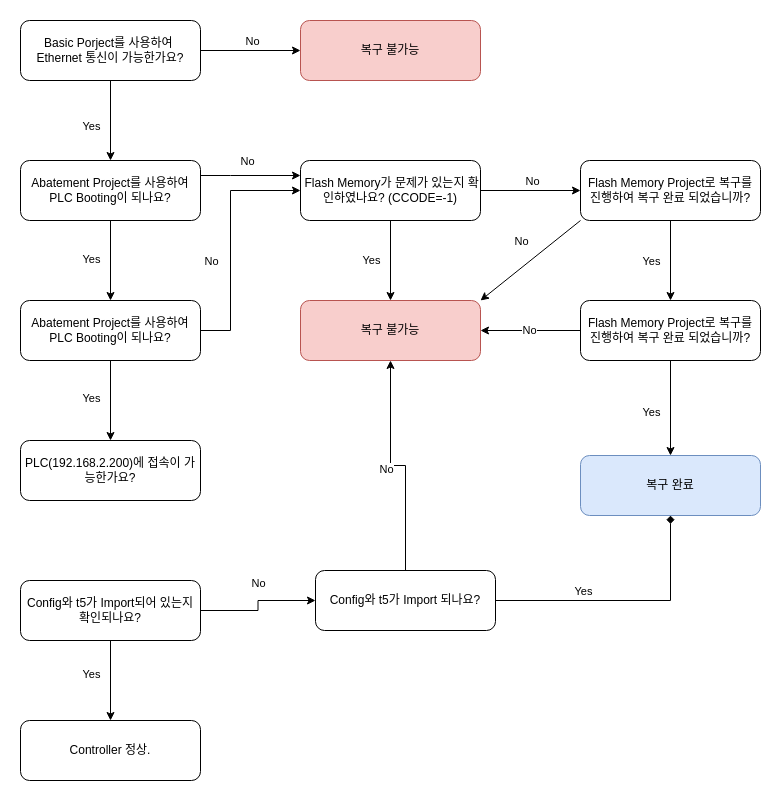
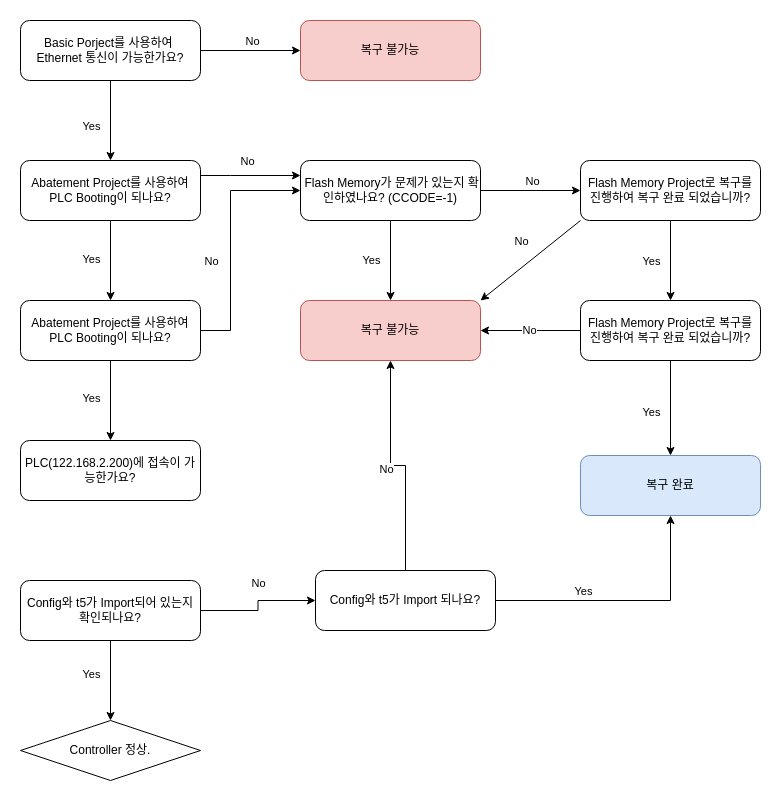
  <mxCell id="0" />
  <mxCell id="1" parent="0" />
  <mxCell id="2" style="edgeStyle=orthogonalEdgeStyle;rounded=0;orthogonalLoop=1;jettySize=auto;html=1;entryX=0;entryY=0.5;entryDx=0;entryDy=0;" edge="1" parent="1" source="6" target="7"><mxGeometry relative="1" as="geometry" /></mxCell>
  <mxCell id="3" value="No" style="edgeLabel;html=1;align=center;verticalAlign=middle;resizable=0;points=[];" vertex="1" connectable="0" parent="2"><mxGeometry x="-0.305" y="-2" relative="1" as="geometry"><mxPoint x="16" y="-12" as="offset" /></mxGeometry></mxCell>
  <mxCell id="4" value="" style="edgeStyle=orthogonalEdgeStyle;rounded=0;orthogonalLoop=1;jettySize=auto;html=1;" edge="1" parent="1" source="6" target="12"><mxGeometry relative="1" as="geometry" /></mxCell>
  <mxCell id="5" value="Yes" style="edgeLabel;html=1;align=center;verticalAlign=middle;resizable=0;points=[];" vertex="1" connectable="0" parent="4"><mxGeometry x="0.131" y="-1" relative="1" as="geometry"><mxPoint x="-19" as="offset" /></mxGeometry></mxCell>
  <mxCell id="6" value="Basic Porject를 사용하여&amp;nbsp; Ethernet 통신이 가능한가요?" style="rounded=1;whiteSpace=wrap;html=1;fontSize=12;glass=0;strokeWidth=1;shadow=0;" parent="1" vertex="1"><mxGeometry x="20" y="20" width="180" height="60" as="geometry" /></mxCell>
  <mxCell id="7" value="복구 불가능" style="rounded=1;whiteSpace=wrap;html=1;fillColor=#f8cecc;strokeColor=#b85450;" vertex="1" parent="1"><mxGeometry x="300" y="20" width="180" height="60" as="geometry" /></mxCell>
  <mxCell id="8" value="" style="edgeStyle=orthogonalEdgeStyle;rounded=0;orthogonalLoop=1;jettySize=auto;html=1;" edge="1" parent="1" source="12" target="22"><mxGeometry relative="1" as="geometry" /></mxCell>
  <mxCell id="9" value="Yes" style="edgeLabel;html=1;align=center;verticalAlign=middle;resizable=0;points=[];" vertex="1" connectable="0" parent="8"><mxGeometry x="-0.041" y="-1" relative="1" as="geometry"><mxPoint x="-19" as="offset" /></mxGeometry></mxCell>
  <mxCell id="10" style="edgeStyle=orthogonalEdgeStyle;rounded=0;orthogonalLoop=1;jettySize=auto;html=1;entryX=0;entryY=0.25;entryDx=0;entryDy=0;" edge="1" parent="1" source="12" target="17"><mxGeometry relative="1" as="geometry"><Array as="points"><mxPoint x="230" y="175" /><mxPoint x="230" y="175" /></Array></mxGeometry></mxCell>
  <mxCell id="11" value="No" style="edgeLabel;html=1;align=center;verticalAlign=middle;resizable=0;points=[];" vertex="1" connectable="0" parent="10"><mxGeometry x="-0.077" y="1" relative="1" as="geometry"><mxPoint y="-14" as="offset" /></mxGeometry></mxCell>
  <mxCell id="12" value="Abatement Project를 사용하여 PLC Booting이 되나요?" style="rounded=1;whiteSpace=wrap;html=1;" vertex="1" parent="1"><mxGeometry x="20" y="160" width="180" height="60" as="geometry" /></mxCell>
  <mxCell id="13" value="" style="edgeStyle=orthogonalEdgeStyle;rounded=0;orthogonalLoop=1;jettySize=auto;html=1;" edge="1" parent="1" source="17" target="23"><mxGeometry relative="1" as="geometry" /></mxCell>
  <mxCell id="14" value="Yes" style="edgeLabel;html=1;align=center;verticalAlign=middle;resizable=0;points=[];" vertex="1" connectable="0" parent="13"><mxGeometry x="-0.026" y="-3" relative="1" as="geometry"><mxPoint x="-17" as="offset" /></mxGeometry></mxCell>
  <mxCell id="15" value="" style="edgeStyle=orthogonalEdgeStyle;rounded=0;orthogonalLoop=1;jettySize=auto;html=1;" edge="1" parent="1" source="17" target="29"><mxGeometry relative="1" as="geometry" /></mxCell>
  <mxCell id="16" value="No" style="edgeLabel;html=1;align=center;verticalAlign=middle;resizable=0;points=[];" vertex="1" connectable="0" parent="15"><mxGeometry x="0.151" y="-2" relative="1" as="geometry"><mxPoint x="-7" y="-12" as="offset" /></mxGeometry></mxCell>
  <mxCell id="17" value="&amp;nbsp;Flash Memory가 문제가 있는지 확인하였나요? (CCODE=-1)" style="rounded=1;whiteSpace=wrap;html=1;" vertex="1" parent="1"><mxGeometry x="300" y="160" width="180" height="60" as="geometry" /></mxCell>
  <mxCell id="18" value="" style="edgeStyle=orthogonalEdgeStyle;rounded=0;orthogonalLoop=1;jettySize=auto;html=1;" edge="1" parent="1" source="22" target="24"><mxGeometry relative="1" as="geometry" /></mxCell>
  <mxCell id="19" value="Yes" style="edgeLabel;html=1;align=center;verticalAlign=middle;resizable=0;points=[];" vertex="1" connectable="0" parent="18"><mxGeometry x="-0.082" relative="1" as="geometry"><mxPoint x="-20" as="offset" /></mxGeometry></mxCell>
  <mxCell id="20" style="edgeStyle=orthogonalEdgeStyle;rounded=0;orthogonalLoop=1;jettySize=auto;html=1;entryX=0;entryY=0.5;entryDx=0;entryDy=0;" edge="1" parent="1" source="22" target="17"><mxGeometry relative="1" as="geometry"><Array as="points"><mxPoint x="230" y="330" /><mxPoint x="230" y="190" /></Array></mxGeometry></mxCell>
  <mxCell id="21" value="No" style="edgeLabel;html=1;align=center;verticalAlign=middle;resizable=0;points=[];" vertex="1" connectable="0" parent="20"><mxGeometry x="-0.128" y="-1" relative="1" as="geometry"><mxPoint x="-21" y="5" as="offset" /></mxGeometry></mxCell>
  <mxCell id="22" value="Abatement Project를 사용하여 PLC Booting이 되나요?" style="rounded=1;whiteSpace=wrap;html=1;" vertex="1" parent="1"><mxGeometry x="20" y="300" width="180" height="60" as="geometry" /></mxCell>
  <mxCell id="23" value="복구 불가능" style="rounded=1;whiteSpace=wrap;html=1;fillColor=#f8cecc;strokeColor=#b85450;" vertex="1" parent="1"><mxGeometry x="300" y="300" width="180" height="60" as="geometry" /></mxCell>
- <mxCell id="24" value="PLC(192.168.2.200)에 접속이 가능한가요?" style="rounded=1;whiteSpace=wrap;html=1;" vertex="1" parent="1"><mxGeometry x="20" y="440" width="180" height="60" as="geometry" /></mxCell>
+ <mxCell id="24" value="PLC(122.168.2.200)에 접속이 가능한가요?" style="rounded=1;whiteSpace=wrap;html=1;" vertex="1" parent="1"><mxGeometry x="20" y="440" width="180" height="60" as="geometry" /></mxCell>
  <mxCell id="25" value="" style="edgeStyle=orthogonalEdgeStyle;rounded=0;orthogonalLoop=1;jettySize=auto;html=1;" edge="1" parent="1" source="29" target="34"><mxGeometry relative="1" as="geometry" /></mxCell>
  <mxCell id="26" value="Yes" style="edgeLabel;html=1;align=center;verticalAlign=middle;resizable=0;points=[];" vertex="1" connectable="0" parent="25"><mxGeometry x="0.244" y="-2" relative="1" as="geometry"><mxPoint x="-18" y="-10" as="offset" /></mxGeometry></mxCell>
  <mxCell id="27" style="rounded=0;orthogonalLoop=1;jettySize=auto;html=1;entryX=1;entryY=0;entryDx=0;entryDy=0;exitX=0;exitY=1;exitDx=0;exitDy=0;" edge="1" parent="1" source="29" target="23"><mxGeometry relative="1" as="geometry" /></mxCell>
  <mxCell id="28" value="No" style="edgeLabel;html=1;align=center;verticalAlign=middle;resizable=0;points=[];" vertex="1" connectable="0" parent="27"><mxGeometry x="-0.14" y="-3" relative="1" as="geometry"><mxPoint x="-15" y="-12" as="offset" /></mxGeometry></mxCell>
  <mxCell id="29" value="Flash Memory Project로 복구를 진행하여 복구 완료 되었습니까?" style="rounded=1;whiteSpace=wrap;html=1;" vertex="1" parent="1"><mxGeometry x="580" y="160" width="180" height="60" as="geometry" /></mxCell>
  <mxCell id="30" value="" style="edgeStyle=orthogonalEdgeStyle;rounded=0;orthogonalLoop=1;jettySize=auto;html=1;" edge="1" parent="1" source="34" target="35"><mxGeometry relative="1" as="geometry" /></mxCell>
  <mxCell id="31" value="Yes" style="edgeLabel;html=1;align=center;verticalAlign=middle;resizable=0;points=[];" vertex="1" connectable="0" parent="30"><mxGeometry x="0.078" relative="1" as="geometry"><mxPoint x="-20" as="offset" /></mxGeometry></mxCell>
  <mxCell id="32" style="edgeStyle=orthogonalEdgeStyle;rounded=0;orthogonalLoop=1;jettySize=auto;html=1;entryX=1;entryY=0.5;entryDx=0;entryDy=0;" edge="1" parent="1" source="34" target="23"><mxGeometry relative="1" as="geometry" /></mxCell>
  <mxCell id="33" value="No" style="edgeLabel;html=1;align=center;verticalAlign=middle;resizable=0;points=[];" vertex="1" connectable="0" parent="32"><mxGeometry x="0.043" y="-1" relative="1" as="geometry"><mxPoint as="offset" /></mxGeometry></mxCell>
  <mxCell id="34" value="Flash Memory Project로 복구를 진행하여 복구 완료 되었습니까?" style="rounded=1;whiteSpace=wrap;html=1;" vertex="1" parent="1"><mxGeometry x="580" y="300" width="180" height="60" as="geometry" /></mxCell>
  <mxCell id="35" value="복구 완료" style="rounded=1;whiteSpace=wrap;html=1;fillColor=#dae8fc;strokeColor=#6c8ebf;" vertex="1" parent="1"><mxGeometry x="580" y="455" width="180" height="60" as="geometry" /></mxCell>
  <mxCell id="36" value="" style="edgeStyle=orthogonalEdgeStyle;rounded=0;orthogonalLoop=1;jettySize=auto;html=1;" edge="1" parent="1" source="40" target="41"><mxGeometry relative="1" as="geometry" /></mxCell>
  <mxCell id="37" value="Yes" style="edgeLabel;html=1;align=center;verticalAlign=middle;resizable=0;points=[];" vertex="1" connectable="0" parent="36"><mxGeometry x="-0.165" y="-2" relative="1" as="geometry"><mxPoint x="-18" as="offset" /></mxGeometry></mxCell>
  <mxCell id="38" value="" style="edgeStyle=orthogonalEdgeStyle;rounded=0;orthogonalLoop=1;jettySize=auto;html=1;" edge="1" parent="1" source="40" target="46"><mxGeometry relative="1" as="geometry" /></mxCell>
  <mxCell id="39" value="No" style="edgeLabel;html=1;align=center;verticalAlign=middle;resizable=0;points=[];" vertex="1" connectable="0" parent="38"><mxGeometry x="0.04" relative="1" as="geometry"><mxPoint y="-20" as="offset" /></mxGeometry></mxCell>
  <mxCell id="40" value="Config와 t5가 Import되어 있는지 확인되나요?" style="rounded=1;whiteSpace=wrap;html=1;" vertex="1" parent="1"><mxGeometry x="20" y="580" width="180" height="60" as="geometry" /></mxCell>
- <mxCell id="41" value="Controller 정상." style="rounded=1;whiteSpace=wrap;html=1;" vertex="1" parent="1"><mxGeometry x="20" y="720" width="180" height="60" as="geometry" /></mxCell>
- <mxCell id="42" style="edgeStyle=orthogonalEdgeStyle;rounded=0;orthogonalLoop=1;jettySize=auto;html=1;entryX=0.5;entryY=1;entryDx=0;entryDy=0;endArrow=diamond;" edge="1" parent="1" source="46" target="35"><mxGeometry relative="1" as="geometry" /></mxCell>
+ <mxCell id="41" value="Controller 정상." style="rhombus;whiteSpace=wrap;html=1;" vertex="1" parent="1"><mxGeometry x="20" y="720" width="180" height="60" as="geometry" /></mxCell>
+ <mxCell id="42" style="edgeStyle=orthogonalEdgeStyle;rounded=0;orthogonalLoop=1;jettySize=auto;html=1;entryX=0.5;entryY=1;entryDx=0;entryDy=0;" edge="1" parent="1" source="46" target="35"><mxGeometry relative="1" as="geometry" /></mxCell>
  <mxCell id="43" value="Yes" style="edgeLabel;html=1;align=center;verticalAlign=middle;resizable=0;points=[];" vertex="1" connectable="0" parent="42"><mxGeometry x="-0.309" relative="1" as="geometry"><mxPoint x="-3" y="-10" as="offset" /></mxGeometry></mxCell>
  <mxCell id="44" style="edgeStyle=orthogonalEdgeStyle;rounded=0;orthogonalLoop=1;jettySize=auto;html=1;entryX=0.5;entryY=1;entryDx=0;entryDy=0;" edge="1" parent="1" source="46" target="23"><mxGeometry relative="1" as="geometry" /></mxCell>
  <mxCell id="45" value="No" style="edgeLabel;html=1;align=center;verticalAlign=middle;resizable=0;points=[];" vertex="1" connectable="0" parent="44"><mxGeometry x="-0.157" relative="1" as="geometry"><mxPoint x="-20" y="-7" as="offset" /></mxGeometry></mxCell>
  <mxCell id="46" value="Config와 t5가 Import 되나요?" style="rounded=1;whiteSpace=wrap;html=1;" vertex="1" parent="1"><mxGeometry x="315" y="570" width="180" height="60" as="geometry" /></mxCell>
